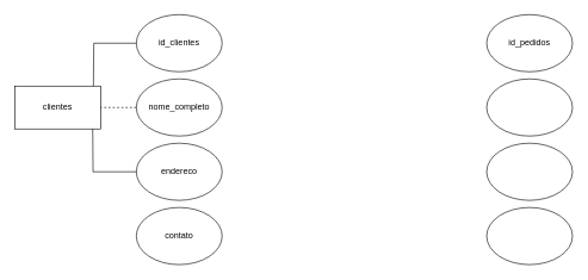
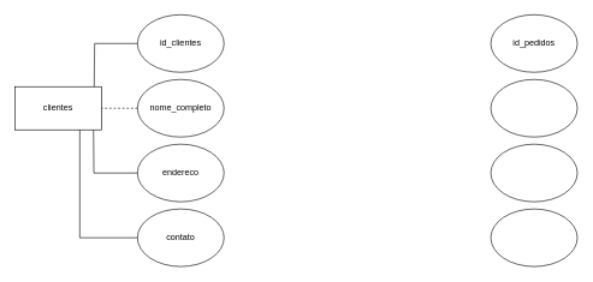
  <mxCell id="0" />
  <mxCell id="1" parent="0" />
  <mxCell id="2" value="id_pedidos" style="ellipse;whiteSpace=wrap;html=1;" vertex="1" parent="1"><mxGeometry x="680" y="20" width="120" height="80" as="geometry" /></mxCell>
  <mxCell id="3" value="id_clientes" style="ellipse;whiteSpace=wrap;html=1;" vertex="1" parent="1"><mxGeometry x="190" y="20" width="120" height="80" as="geometry" /></mxCell>
  <mxCell id="4" value="clientes" style="rounded=0;whiteSpace=wrap;html=1;" vertex="1" parent="1"><mxGeometry x="20" y="120" width="120" height="60" as="geometry" /></mxCell>
  <mxCell id="5" style="edgeStyle=orthogonalEdgeStyle;rounded=0;orthogonalLoop=1;jettySize=auto;html=1;entryX=1;entryY=0.5;entryDx=0;entryDy=0;strokeColor=default;align=center;verticalAlign=middle;fontFamily=Helvetica;fontSize=11;fontColor=default;labelBackgroundColor=default;endArrow=none;endFill=0;dashed=1;" edge="1" parent="1" source="6" target="4"><mxGeometry relative="1" as="geometry" /></mxCell>
  <mxCell id="6" value="nome_completo" style="ellipse;whiteSpace=wrap;html=1;" vertex="1" parent="1"><mxGeometry x="190" y="110" width="120" height="80" as="geometry" /></mxCell>
  <mxCell id="7" value="endereco" style="ellipse;whiteSpace=wrap;html=1;" vertex="1" parent="1"><mxGeometry x="190" y="200" width="120" height="80" as="geometry" /></mxCell>
+ <mxCell id="8" style="edgeStyle=orthogonalEdgeStyle;rounded=0;orthogonalLoop=1;jettySize=auto;html=1;entryX=0.75;entryY=1;entryDx=0;entryDy=0;strokeColor=default;align=center;verticalAlign=middle;fontFamily=Helvetica;fontSize=11;fontColor=default;labelBackgroundColor=default;endArrow=none;endFill=0;" edge="1" parent="1" source="9" target="4"><mxGeometry relative="1" as="geometry" /></mxCell>
  <mxCell id="9" value="contato" style="ellipse;whiteSpace=wrap;html=1;" vertex="1" parent="1"><mxGeometry x="190" y="290" width="120" height="80" as="geometry" /></mxCell>
  <mxCell id="10" value="" style="ellipse;whiteSpace=wrap;html=1;" vertex="1" parent="1"><mxGeometry x="680" y="110" width="120" height="80" as="geometry" /></mxCell>
  <mxCell id="11" value="" style="ellipse;whiteSpace=wrap;html=1;" vertex="1" parent="1"><mxGeometry x="680" y="200" width="120" height="80" as="geometry" /></mxCell>
  <mxCell id="12" value="" style="ellipse;whiteSpace=wrap;html=1;" vertex="1" parent="1"><mxGeometry x="680" y="290" width="120" height="80" as="geometry" /></mxCell>
  <mxCell id="13" style="edgeStyle=orthogonalEdgeStyle;rounded=0;orthogonalLoop=1;jettySize=auto;html=1;endArrow=none;endFill=0;" edge="1" parent="1" source="3"><mxGeometry relative="1" as="geometry"><mxPoint y="120" as="targetPoint" x="130" /></mxGeometry></mxCell>
  <mxCell id="14" style="edgeStyle=orthogonalEdgeStyle;rounded=0;orthogonalLoop=1;jettySize=auto;html=1;strokeColor=default;align=center;verticalAlign=middle;fontFamily=Helvetica;fontSize=11;fontColor=default;labelBackgroundColor=default;endArrow=none;endFill=0;" edge="1" parent="1" source="7"><mxGeometry relative="1" as="geometry"><mxPoint x="129" y="180" as="targetPoint" /></mxGeometry></mxCell>
